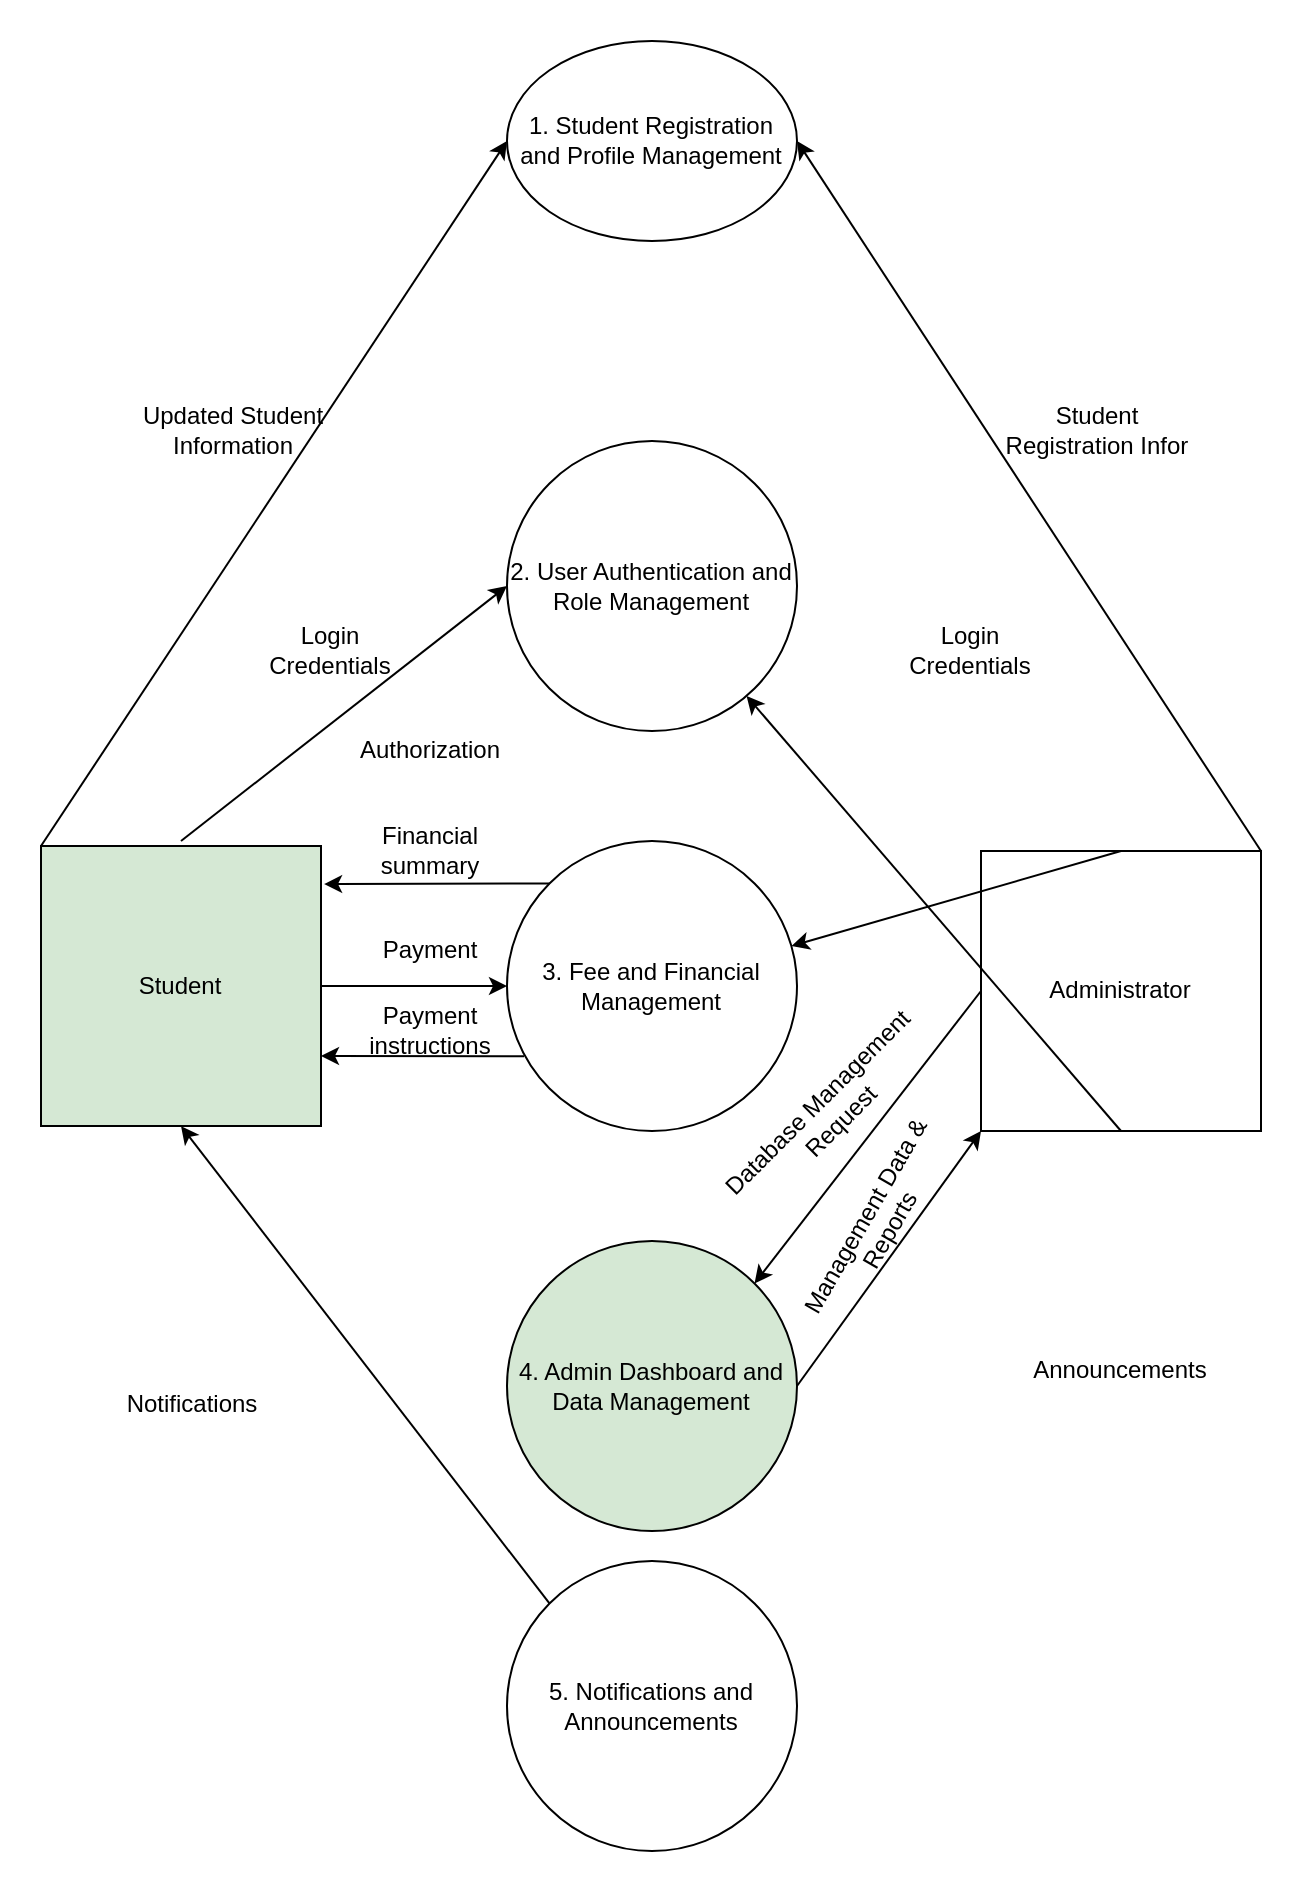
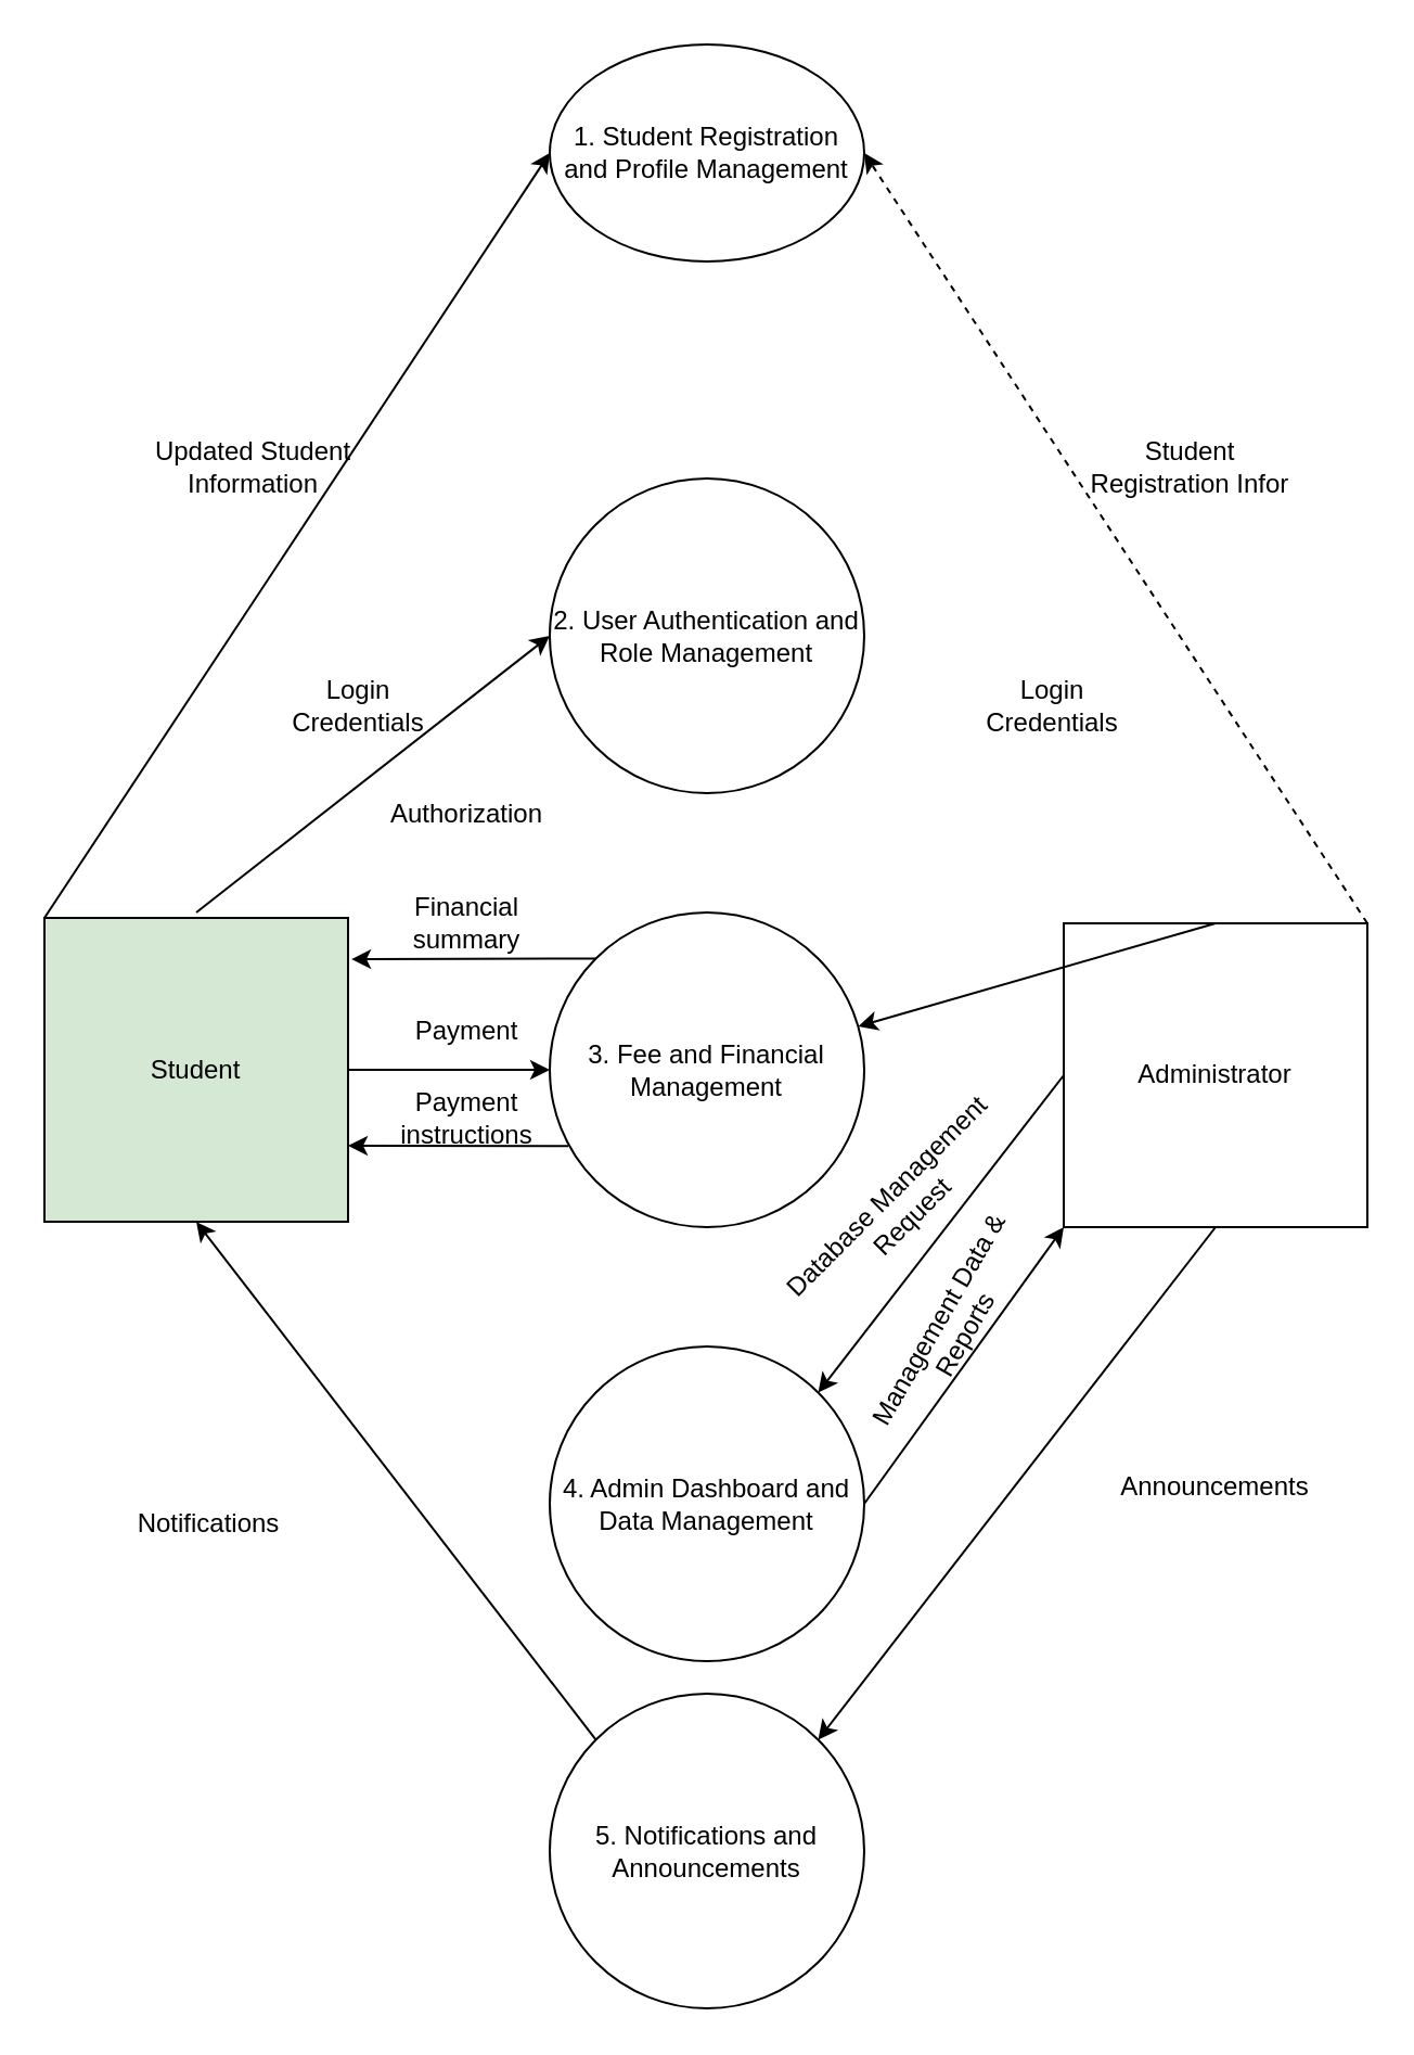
  <mxCell id="0" />
  <mxCell id="1" parent="0" />
  <mxCell id="2" value="1. Student Registration and Profile Management" style="ellipse;whiteSpace=wrap;html=1;aspect=fixed;" vertex="1" parent="1"><mxGeometry x="253" y="20" width="145" height="100" as="geometry" /></mxCell>
  <mxCell id="3" value="2. User Authentication and Role Management" style="ellipse;whiteSpace=wrap;html=1;aspect=fixed;" vertex="1" parent="1"><mxGeometry x="253" y="220" width="145" height="145" as="geometry" /></mxCell>
  <mxCell id="4" value="3. Fee and Financial Management" style="ellipse;whiteSpace=wrap;html=1;aspect=fixed;" vertex="1" parent="1"><mxGeometry x="253" y="420" width="145" height="145" as="geometry" /></mxCell>
- <mxCell id="5" value="4. Admin Dashboard and Data Management" style="ellipse;whiteSpace=wrap;html=1;aspect=fixed;fillColor=#d5e8d4;" vertex="1" parent="1"><mxGeometry x="253" y="620" width="145" height="145" as="geometry" /></mxCell>
+ <mxCell id="5" value="4. Admin Dashboard and Data Management" style="ellipse;whiteSpace=wrap;html=1;aspect=fixed;" vertex="1" parent="1"><mxGeometry x="253" y="620" width="145" height="145" as="geometry" /></mxCell>
  <mxCell id="6" value="5. Notifications and Announcements" style="ellipse;whiteSpace=wrap;html=1;aspect=fixed;" vertex="1" parent="1"><mxGeometry x="253" y="780" width="145" height="145" as="geometry" /></mxCell>
  <mxCell id="7" value="&lt;div&gt;Student&lt;/div&gt;" style="whiteSpace=wrap;html=1;aspect=fixed;fillColor=#d5e8d4;" vertex="1" parent="1"><mxGeometry x="20" y="422.5" width="140" height="140" as="geometry" /></mxCell>
  <mxCell id="8" value="Administrator" style="whiteSpace=wrap;html=1;aspect=fixed;" vertex="1" parent="1"><mxGeometry x="490" y="425" width="140" height="140" as="geometry" /></mxCell>
  <mxCell id="9" value="" style="endArrow=classic;html=1;rounded=0;exitX=0;exitY=0;exitDx=0;exitDy=0;entryX=1.011;entryY=0.136;entryDx=0;entryDy=0;entryPerimeter=0;" edge="1" parent="1" source="4" target="7"><mxGeometry width="50" height="50" relative="1" as="geometry"><mxPoint x="133" y="196.5" as="sourcePoint" /><mxPoint x="-180" y="562.5" as="targetPoint" /></mxGeometry></mxCell>
  <mxCell id="10" value="" style="endArrow=classic;html=1;rounded=0;exitX=1;exitY=0.5;exitDx=0;exitDy=0;entryX=0;entryY=0.5;entryDx=0;entryDy=0;" edge="1" parent="1" source="7" target="4"><mxGeometry width="50" height="50" relative="1" as="geometry"><mxPoint x="-60" y="782" as="sourcePoint" /><mxPoint x="195" y="480" as="targetPoint" /></mxGeometry></mxCell>
  <mxCell id="11" value="" style="endArrow=classic;html=1;rounded=0;exitX=0.059;exitY=0.742;exitDx=0;exitDy=0;entryX=1;entryY=0.75;entryDx=0;entryDy=0;exitPerimeter=0;" edge="1" parent="1" source="4" target="7"><mxGeometry width="50" height="50" relative="1" as="geometry"><mxPoint x="167" y="299.5" as="sourcePoint" /><mxPoint x="-75" y="562.5" as="targetPoint" /></mxGeometry></mxCell>
  <mxCell id="12" value="Financial summary" style="text;html=1;whiteSpace=wrap;strokeColor=none;fillColor=none;align=center;verticalAlign=middle;rounded=0;rotation=0;" vertex="1" parent="1"><mxGeometry x="170" y="410" width="90" height="30" as="geometry" /></mxCell>
  <mxCell id="13" value="Payment" style="text;html=1;whiteSpace=wrap;strokeColor=none;fillColor=none;align=center;verticalAlign=middle;rounded=0;rotation=0;" vertex="1" parent="1"><mxGeometry x="165" y="460" width="100" height="30" as="geometry" /></mxCell>
  <mxCell id="14" value="Payment instructions" style="text;html=1;whiteSpace=wrap;strokeColor=none;fillColor=none;align=center;verticalAlign=middle;rounded=0;rotation=0;" vertex="1" parent="1"><mxGeometry x="180" y="500" width="70" height="30" as="geometry" /></mxCell>
  <mxCell id="15" value="" style="endArrow=classic;html=1;rounded=0;exitX=0;exitY=0;exitDx=0;exitDy=0;entryX=0.5;entryY=1;entryDx=0;entryDy=0;" edge="1" parent="1" source="6" target="7"><mxGeometry width="50" height="50" relative="1" as="geometry"><mxPoint x="265" y="858" as="sourcePoint" /><mxPoint x="46" y="570" as="targetPoint" /></mxGeometry></mxCell>
  <mxCell id="16" value="Notifications" style="text;html=1;whiteSpace=wrap;strokeColor=none;fillColor=none;align=center;verticalAlign=middle;rounded=0;rotation=0;" vertex="1" parent="1"><mxGeometry x="41" y="687" width="110" height="30" as="geometry" /></mxCell>
- <mxCell id="17" value="" style="endArrow=classic;html=1;rounded=0;exitX=0.5;exitY=1;exitDx=0;exitDy=0;" edge="1" parent="1" source="8" target="3"><mxGeometry width="50" height="50" relative="1" as="geometry"><mxPoint x="588" y="590" as="sourcePoint" /><mxPoint x="370" y="878.5" as="targetPoint" /></mxGeometry></mxCell>
+ <mxCell id="17" value="" style="endArrow=classic;html=1;rounded=0;exitX=0.5;exitY=1;exitDx=0;exitDy=0;entryX=1;entryY=0;entryDx=0;entryDy=0;" edge="1" parent="1" source="8" target="6"><mxGeometry width="50" height="50" relative="1" as="geometry"><mxPoint x="588" y="590" as="sourcePoint" /><mxPoint x="370" y="878.5" as="targetPoint" /></mxGeometry></mxCell>
  <mxCell id="18" value="Announcements" style="text;html=1;whiteSpace=wrap;strokeColor=none;fillColor=none;align=center;verticalAlign=middle;rounded=0;rotation=0;" vertex="1" parent="1"><mxGeometry x="495" y="670" width="130" height="30" as="geometry" /></mxCell>
  <mxCell id="19" value="Authorization" style="text;html=1;whiteSpace=wrap;strokeColor=none;fillColor=none;align=center;verticalAlign=middle;rounded=0;rotation=0;" vertex="1" parent="1"><mxGeometry x="180" y="360" width="70" height="30" as="geometry" /></mxCell>
  <mxCell id="20" value="Login Credentials" style="text;html=1;whiteSpace=wrap;strokeColor=none;fillColor=none;align=center;verticalAlign=middle;rounded=0;rotation=0;" vertex="1" parent="1"><mxGeometry x="130" y="310" width="70" height="30" as="geometry" /></mxCell>
  <mxCell id="21" value="" style="endArrow=classic;html=1;rounded=0;entryX=0;entryY=0.5;entryDx=0;entryDy=0;" edge="1" parent="1" target="3"><mxGeometry width="50" height="50" relative="1" as="geometry"><mxPoint x="90" y="420" as="sourcePoint" /><mxPoint x="123" y="359.31" as="targetPoint" /></mxGeometry></mxCell>
  <mxCell id="22" value="Login Credentials" style="text;html=1;whiteSpace=wrap;strokeColor=none;fillColor=none;align=center;verticalAlign=middle;rounded=0;rotation=0;" vertex="1" parent="1"><mxGeometry x="450" y="310" width="70" height="30" as="geometry" /></mxCell>
  <mxCell id="23" value="" style="endArrow=classic;html=1;rounded=0;exitX=0.5;exitY=0;exitDx=0;exitDy=0;" edge="1" parent="1" source="8" target="4"><mxGeometry width="50" height="50" relative="1" as="geometry"><mxPoint x="380" y="428.5" as="sourcePoint" /><mxPoint x="543" y="301.5" as="targetPoint" /></mxGeometry></mxCell>
  <mxCell id="24" value="" style="endArrow=classic;html=1;rounded=0;entryX=0;entryY=0.5;entryDx=0;entryDy=0;" edge="1" parent="1" target="2"><mxGeometry width="50" height="50" relative="1" as="geometry"><mxPoint x="20" y="422.5" as="sourcePoint" /><mxPoint x="70" y="372.5" as="targetPoint" /></mxGeometry></mxCell>
- <mxCell id="25" value="" style="endArrow=classic;html=1;rounded=0;entryX=1;entryY=0.5;entryDx=0;entryDy=0;exitX=1;exitY=0;exitDx=0;exitDy=0;" edge="1" parent="1" source="8" target="2"><mxGeometry width="50" height="50" relative="1" as="geometry"><mxPoint x="495" y="469.5" as="sourcePoint" /><mxPoint x="728" y="140" as="targetPoint" /></mxGeometry></mxCell>
+ <mxCell id="25" value="" style="endArrow=classic;html=1;rounded=0;entryX=1;entryY=0.5;entryDx=0;entryDy=0;exitX=1;exitY=0;exitDx=0;exitDy=0;dashed=1;" edge="1" parent="1" source="8" target="2"><mxGeometry width="50" height="50" relative="1" as="geometry"><mxPoint x="495" y="469.5" as="sourcePoint" /><mxPoint x="728" y="140" as="targetPoint" /></mxGeometry></mxCell>
  <mxCell id="26" value="Updated Student Information" style="text;html=1;whiteSpace=wrap;strokeColor=none;fillColor=none;align=center;verticalAlign=middle;rounded=0;rotation=0;" vertex="1" parent="1"><mxGeometry x="63" y="200" width="107" height="30" as="geometry" /></mxCell>
  <mxCell id="27" value="Student Registration Infor" style="text;html=1;whiteSpace=wrap;strokeColor=none;fillColor=none;align=center;verticalAlign=middle;rounded=0;rotation=0;" vertex="1" parent="1"><mxGeometry x="495" y="200" width="107" height="30" as="geometry" /></mxCell>
  <mxCell id="28" value="" style="endArrow=classic;html=1;rounded=0;entryX=1;entryY=0;entryDx=0;entryDy=0;exitX=0;exitY=0.5;exitDx=0;exitDy=0;" edge="1" parent="1" source="8" target="5"><mxGeometry width="50" height="50" relative="1" as="geometry"><mxPoint x="610" y="800" as="sourcePoint" /><mxPoint x="660" y="750" as="targetPoint" /></mxGeometry></mxCell>
  <mxCell id="29" value="" style="endArrow=classic;html=1;rounded=0;entryX=0;entryY=1;entryDx=0;entryDy=0;exitX=1;exitY=0.5;exitDx=0;exitDy=0;" edge="1" parent="1" source="5" target="8"><mxGeometry width="50" height="50" relative="1" as="geometry"><mxPoint x="500" y="505" as="sourcePoint" /><mxPoint x="387" y="651" as="targetPoint" /></mxGeometry></mxCell>
  <mxCell id="30" value="&lt;div&gt;Database Management&amp;nbsp;&lt;/div&gt;&lt;div&gt;Request&lt;/div&gt;" style="text;html=1;whiteSpace=wrap;strokeColor=none;fillColor=none;align=center;verticalAlign=middle;rounded=0;rotation=-45;" vertex="1" parent="1"><mxGeometry x="320" y="540" width="190" height="30" as="geometry" /></mxCell>
  <mxCell id="31" value="&lt;div&gt;Management Data &amp;amp; Reports&lt;/div&gt;&lt;div&gt;&lt;br&gt;&lt;/div&gt;" style="text;html=1;whiteSpace=wrap;strokeColor=none;fillColor=none;align=center;verticalAlign=middle;rounded=0;rotation=-60;" vertex="1" parent="1"><mxGeometry x="380" y="600" width="130" height="30" as="geometry" /></mxCell>
